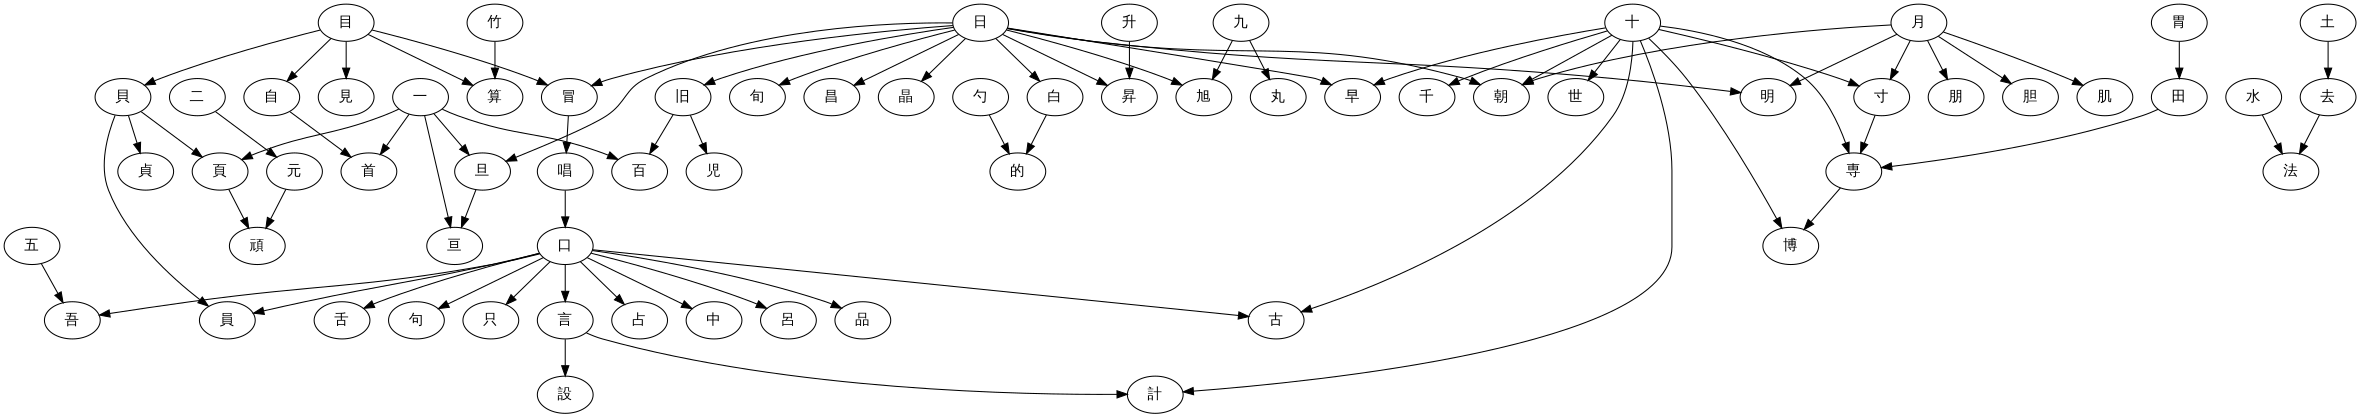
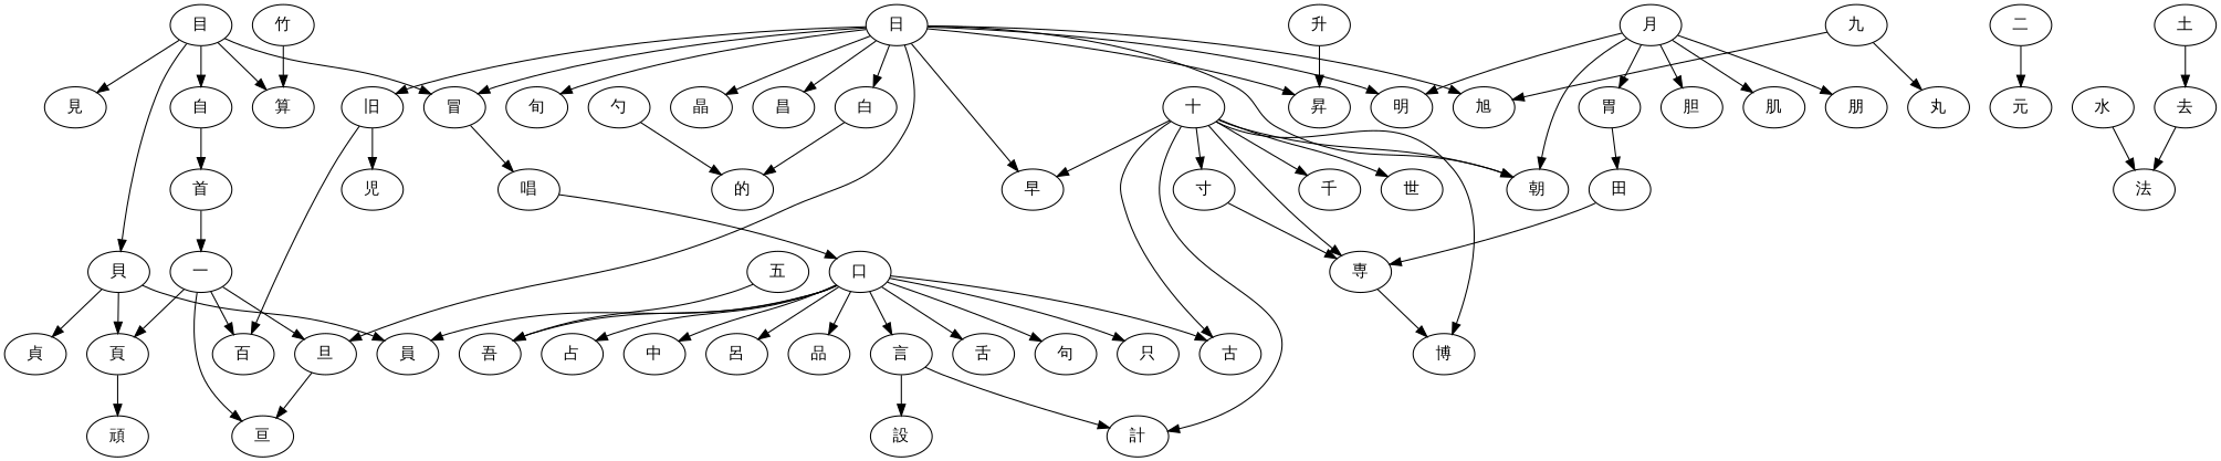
  digraph {
    "五"
    "吾"
    "目"
    "見"
    "貝"
    "算"
    "自"
    "冒"
    "員"
    "頁"
    "貞"
    "首"
    "唱"
    "頑"
    "口"
    "旦"
    "亘"
    "白"
    "的"
    "元"
    "勺"
    "舌"
    "句"
    "只"
    "言"
    "占"
    "中"
    "呂"
    "品"
    "古"
    "設"
    "計"
    "日"
    "旬"
    "昌"
    "朝"
    "昇"
    "旧"
    "旭"
    "早"
    "晶"
    "明"
    "百"
    "児"
    "水"
    "法"
    "寸"
    "専"
    "博"
    "竹"
    "二"
    "十"
    "千"
    "世"
    "一"
    "土"
    "去"
    "月"
    "胆"
    "肌"
    "胃"
    "朋"
    "田"
    "升"
    "九"
    "丸"
    "五" -> "吾"
    "目" -> "見"
    "目" -> "貝"
    "目" -> "算"
    "目" -> "自"
    "目" -> "冒"
    "貝" -> "員"
    "貝" -> "頁"
    "貝" -> "貞"
    "自" -> "首"
    "冒" -> "唱"
    "頁" -> "頑"
    "唱" -> "口"
    "口" -> "吾"
    "口" -> "員"
    "口" -> "舌"
    "口" -> "句"
    "口" -> "只"
    "口" -> "言"
    "口" -> "占"
    "口" -> "中"
    "口" -> "呂"
    "口" -> "品"
    "口" -> "古"
    "旦" -> "亘"
    "白" -> "的"
-   "元" -> "頑"
    "勺" -> "的"
    "言" -> "設"
    "言" -> "計"
    "日" -> "冒"
    "日" -> "旦"
    "日" -> "白"
    "日" -> "旬"
    "日" -> "昌"
    "日" -> "朝"
    "日" -> "昇"
    "日" -> "旧"
    "日" -> "旭"
    "日" -> "早"
    "日" -> "晶"
    "日" -> "明"
    "旧" -> "百"
    "旧" -> "児"
    "水" -> "法"
    "寸" -> "専"
    "専" -> "博"
    "竹" -> "算"
    "二" -> "元"
    "十" -> "古"
    "十" -> "計"
    "十" -> "朝"
    "十" -> "早"
    "十" -> "寸"
    "十" -> "専"
    "十" -> "博"
    "十" -> "千"
    "十" -> "世"
    "一" -> "頁"
-   "一" -> "首"
+   "首" -> "一"
    "一" -> "旦"
    "一" -> "亘"
    "一" -> "百"
    "土" -> "去"
    "去" -> "法"
    "月" -> "朝"
    "月" -> "明"
    "月" -> "胆"
    "月" -> "肌"
-   "月" -> "寸"
+   "月" -> "胃"
    "月" -> "朋"
    "胃" -> "田"
    "田" -> "専"
    "升" -> "昇"
    "九" -> "旭"
    "九" -> "丸"
  }
